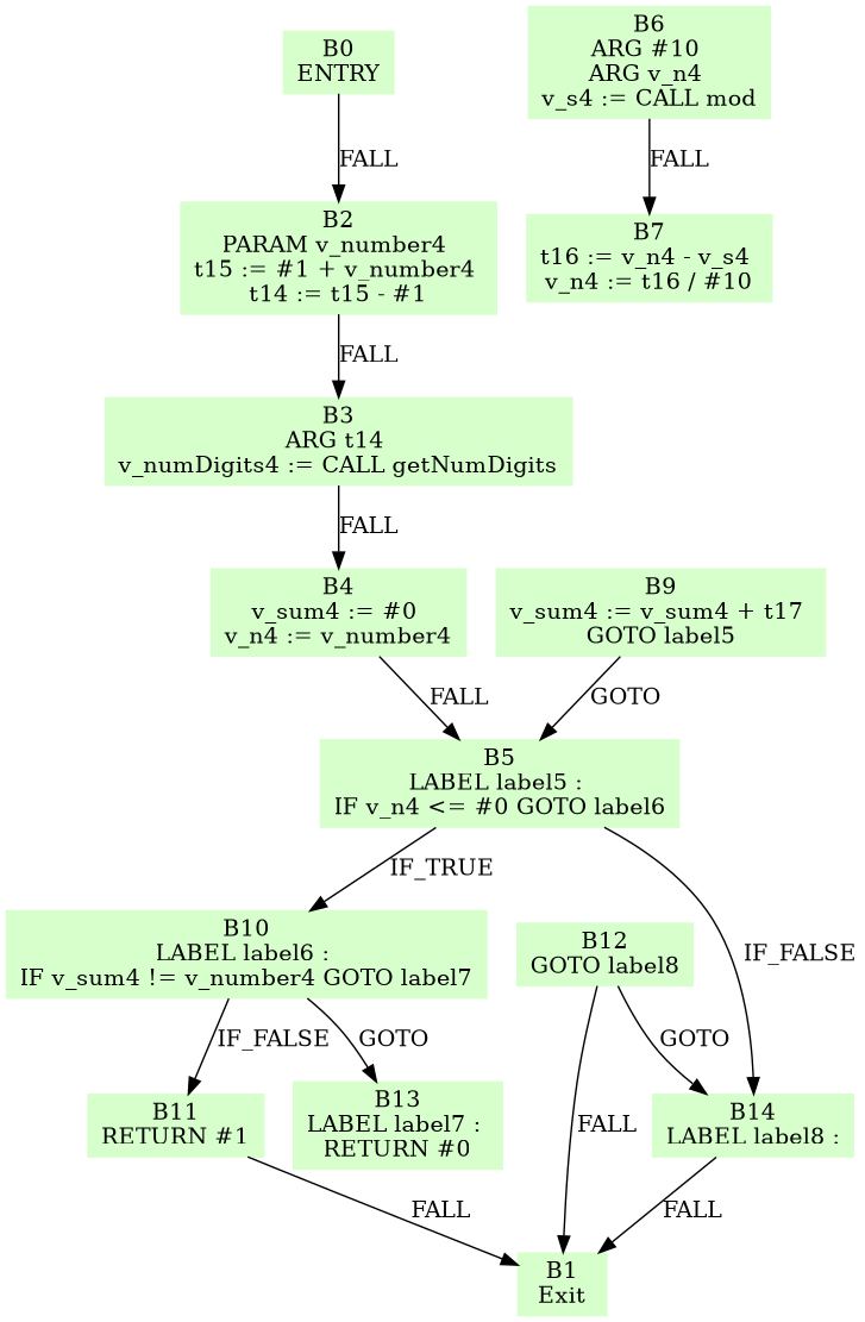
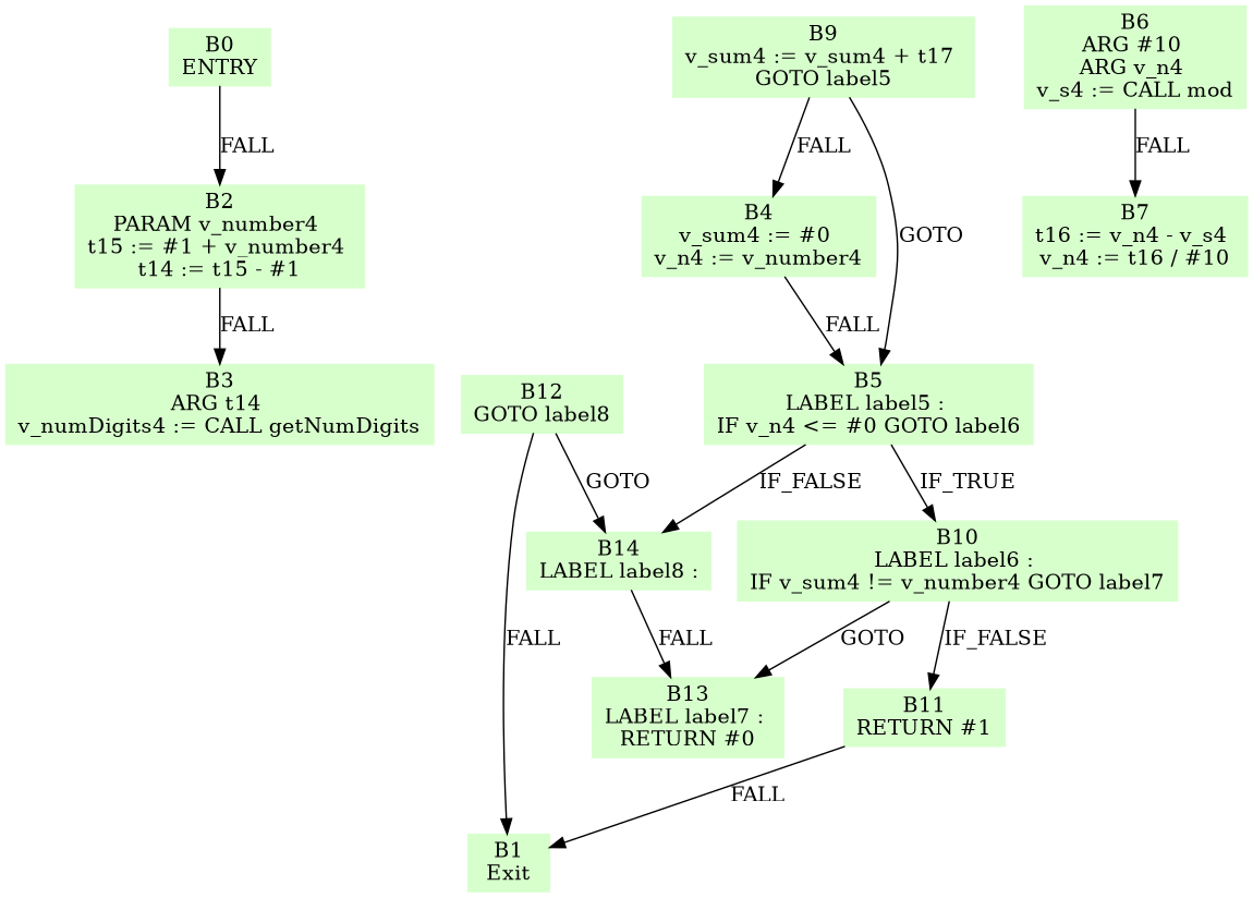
  digraph {
    node [color=".3 .2 1.0" shape=box style=filled]
    n1 [label="B0\nENTRY"]
    n2 [label="B2\nPARAM v_number4 \nt15 := #1 + v_number4 \nt14 := t15 - #1"]
    n3 [label="B3\nARG t14 \nv_numDigits4 := CALL getNumDigits"]
    n4 [label="B11\nRETURN #1"]
    n5 [label="B1\nExit"]
    n6 [label="B6\nARG #10 \nARG v_n4 \nv_s4 := CALL mod"]
    n7 [label="B7\nt16 := v_n4 - v_s4 \nv_n4 := t16 / #10"]
    n8 [label="B12\nGOTO label8"]
    n9 [label="B14\nLABEL label8 :"]
    n10 [label="B4\nv_sum4 := #0 \nv_n4 := v_number4"]
    n11 [label="B5\nLABEL label5 : \nIF v_n4 <= #0 GOTO label6"]
    n12 [label="B10\nLABEL label6 : \nIF v_sum4 != v_number4 GOTO label7"]
    n13 [label="B13\nLABEL label7 : \nRETURN #0"]
    n14 [label="B9\nv_sum4 := v_sum4 + t17 \nGOTO label5"]
    n1 -> n2 [label=FALL]
    n2 -> n3 [label=FALL]
-   n3 -> n10 [label=FALL]
+   n14 -> n10 [label=FALL]
    n4 -> n5 [label=FALL]
    n6 -> n7 [label=FALL]
    n8 -> n5 [label=FALL]
    n8 -> n9 [label=GOTO]
-   n9 -> n5 [label=FALL]
+   n9 -> n13 [label=FALL]
    n10 -> n11 [label=FALL]
    n11 -> n9 [label=IF_FALSE]
    n11 -> n12 [label=IF_TRUE]
    n12 -> n4 [label=IF_FALSE]
    n12 -> n13 [label=GOTO]
    n14 -> n11 [label=GOTO]
  }
